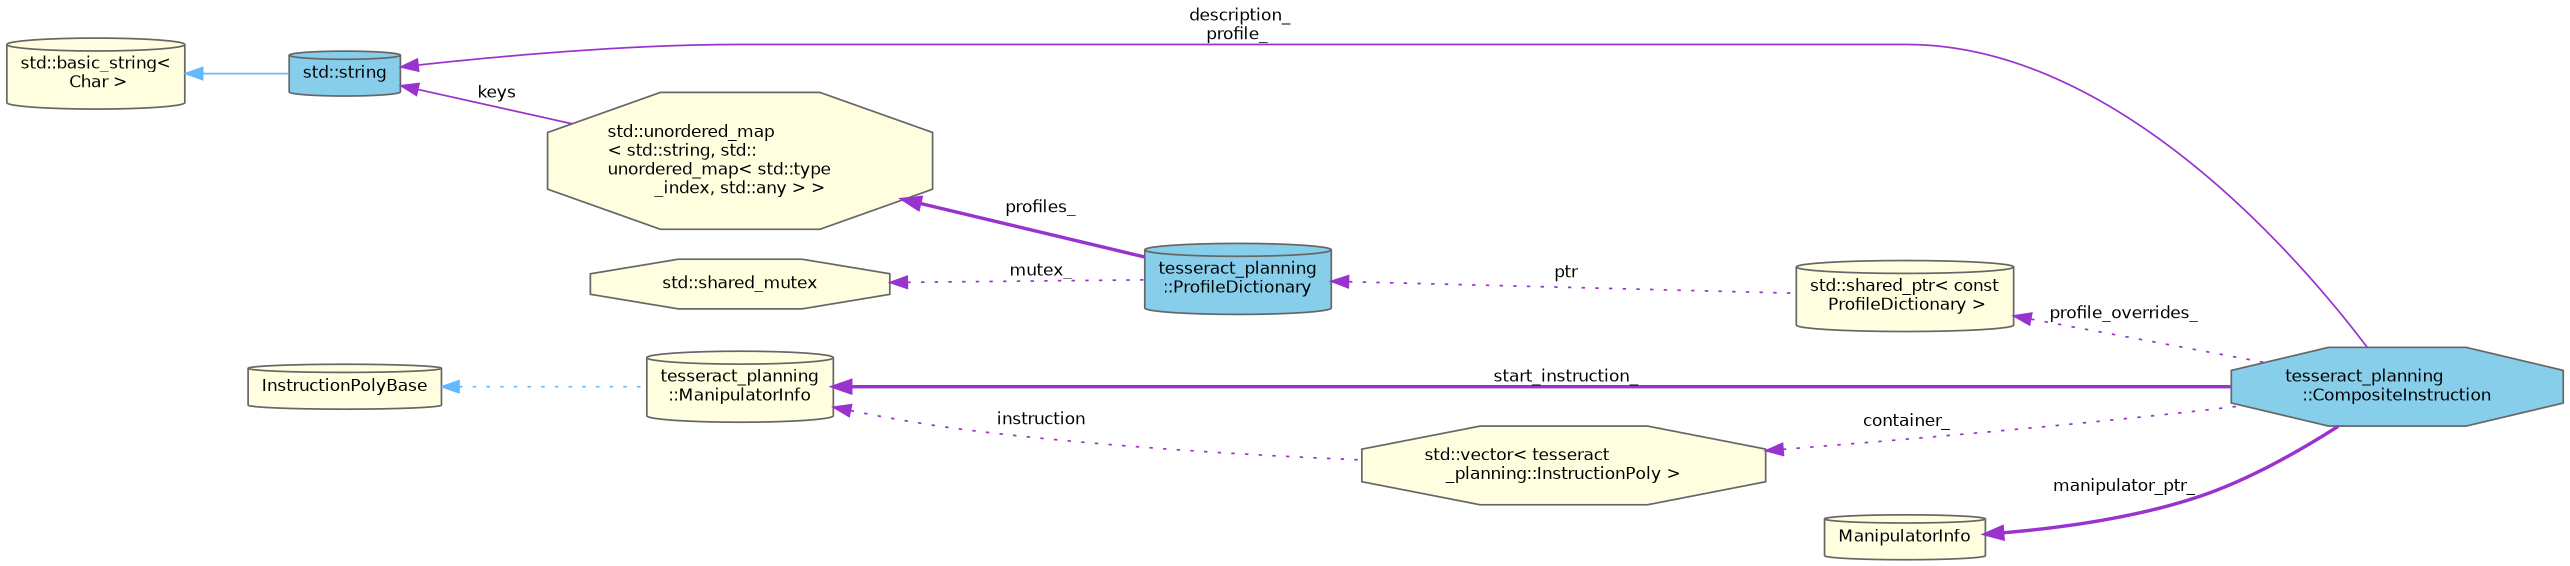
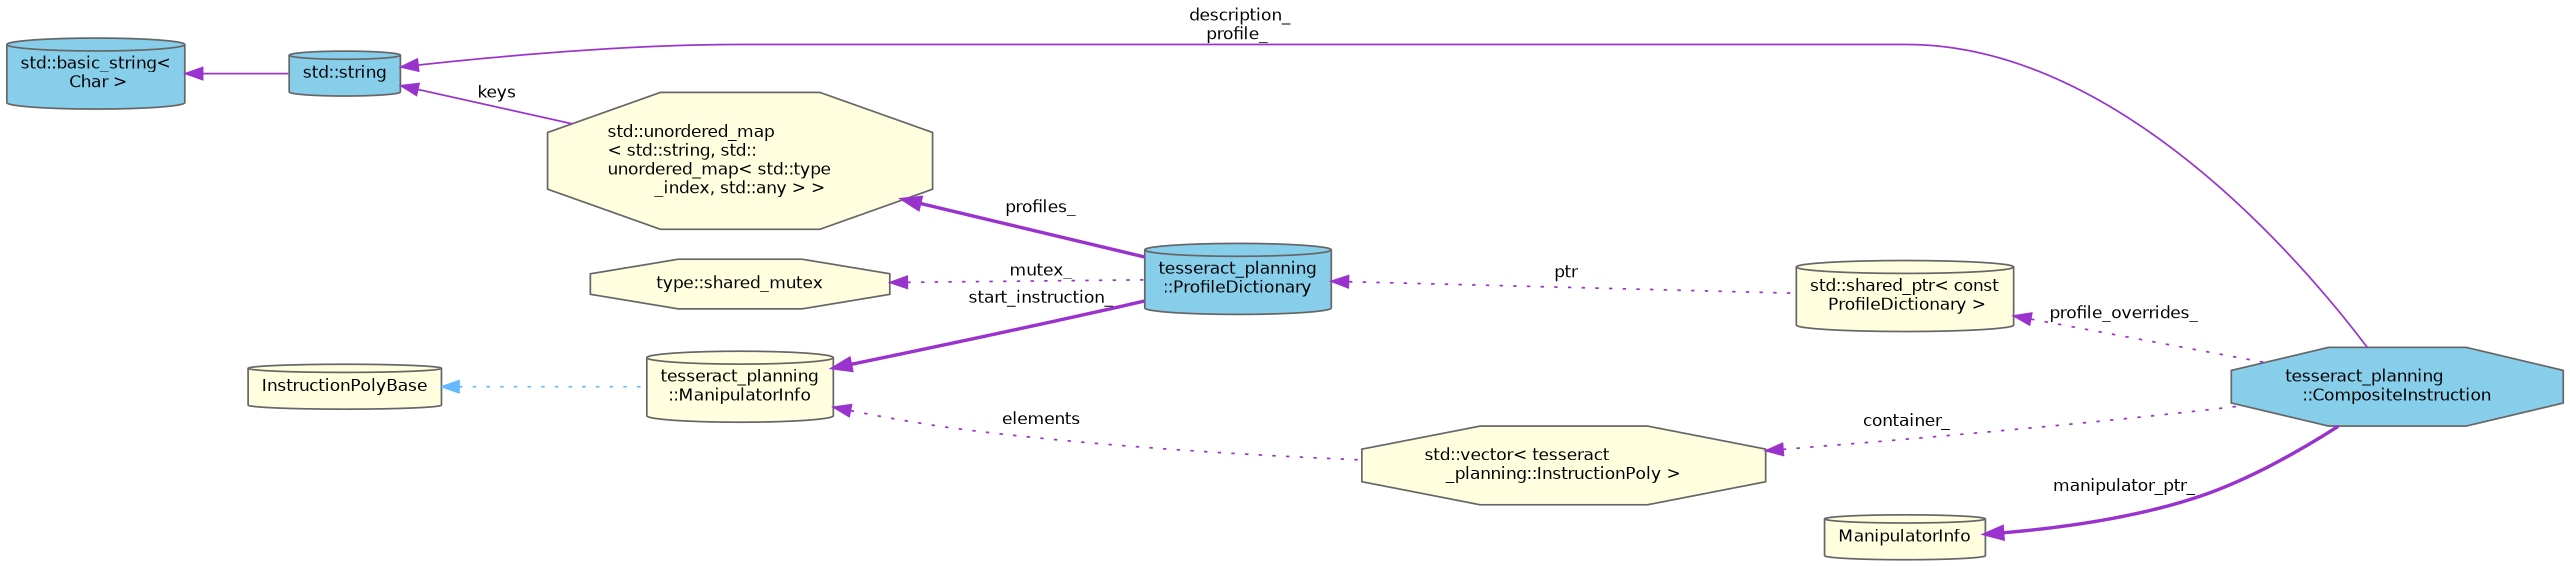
  digraph {
    rankdir=LR
    node [color=gray40 fillcolor=lightyellow fontname=Helvetica fontsize=10 shape=cylinder style=filled]
    edge [color=darkorchid3 dir=back fontname=Helvetica fontsize=10 labelfontname=Helvetica labelfontsize=10 style=dotted]
    n1 [fillcolor=skyblue fontcolor=black height=0.2 label="tesseract_planning\l::CompositeInstruction" shape=octagon width=0.4]
    n2 [height=0.2 label="std::vector\< tesseract\l_planning::InstructionPoly \>" shape=octagon width=0.4]
    n3 [height=0.2 label="tesseract_planning\l::ManipulatorInfo" width=0.4]
    n4 [height=0.2 label=InstructionPolyBase width=0.4]
    n5 [fillcolor=skyblue height=0.2 label="std::string" width=0.4]
    n6 [height=0.2 label="std::unordered_map\l\< std::string, std::\lunordered_map\< std::type\l_index, std::any \> \>" shape=octagon width=0.4]
    n7 [fillcolor=skyblue height=0.2 label="tesseract_planning\l::ProfileDictionary" width=0.4]
-   n8 [height=0.2 label="std::basic_string\<\l Char \>" width=0.4]
+   n8 [fillcolor=skyblue height=0.2 label="std::basic_string\<\l Char \>" width=0.4]
    n9 [height=0.2 label=ManipulatorInfo width=0.4]
    n10 [height=0.2 label="std::shared_ptr\< const\l ProfileDictionary \>" width=0.4]
-   n11 [height=0.2 label="std::shared_mutex" shape=octagon width=0.4]
+   n11 [height=0.2 label="type::shared_mutex" shape=octagon width=0.4]
    n2 -> n1 [label=" container_"]
-   n3 -> n1 [label=" start_instruction_" style=bold]
-   n3 -> n2 [label=" instruction"]
+   n3 -> n7 [label=" start_instruction_" style=bold]
+   n3 -> n2 [label=" elements"]
    n4 -> n3 [color=steelblue1]
    n5 -> n1 [label=" description_\nprofile_" style=solid]
    n5 -> n6 [label=" keys" style=solid]
    n6 -> n7 [label=" profiles_" style=bold]
    n7 -> n10 [label=" ptr"]
-   n8 -> n5 [color=steelblue1 style=solid]
+   n8 -> n5 [style=solid]
    n9 -> n1 [label=" manipulator_ptr_" style=bold]
    n10 -> n1 [label=" profile_overrides_"]
    n11 -> n7 [label=" mutex_"]
  }
